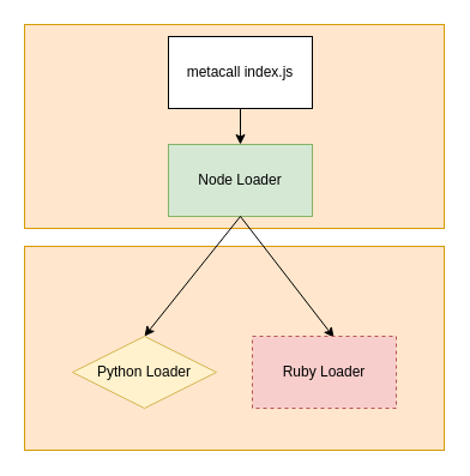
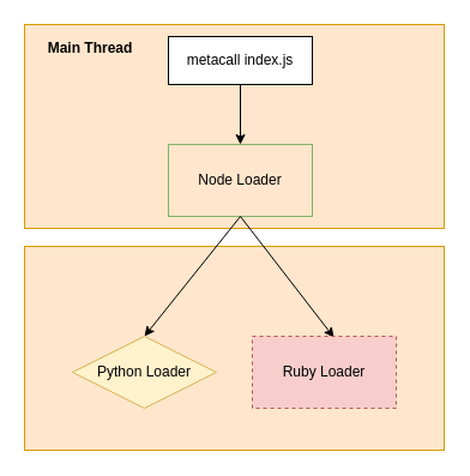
  <mxCell id="0" />
  <mxCell id="1" parent="0" />
  <mxCell id="2" value="" style="rounded=0;whiteSpace=wrap;html=1;fillColor=#ffe6cc;strokeColor=#d79b00;" vertex="1" parent="1"><mxGeometry x="20" y="205" width="350" height="170" as="geometry" /></mxCell>
  <mxCell id="3" value="" style="rounded=0;whiteSpace=wrap;html=1;fillColor=#ffe6cc;strokeColor=#d79b00;" vertex="1" parent="1"><mxGeometry x="20" y="20" width="350" height="170" as="geometry" /></mxCell>
- <mxCell id="4" value="metacall index.js" style="rounded=0;whiteSpace=wrap;html=1;" vertex="1" parent="1"><mxGeometry x="140" y="30" width="120" height="60" as="geometry" /></mxCell>
+ <mxCell id="4" value="metacall index.js" style="rounded=0;whiteSpace=wrap;html=1;" vertex="1" parent="1"><mxGeometry x="140" y="30" width="120" height="40" as="geometry" /></mxCell>
  <mxCell id="5" value="" style="endArrow=classic;html=1;exitX=0.5;exitY=1;exitDx=0;exitDy=0;" edge="1" parent="1" source="4"><mxGeometry width="50" height="50" relative="1" as="geometry"><mxPoint x="230" y="140" as="sourcePoint" /><mxPoint x="200" y="120" as="targetPoint" /></mxGeometry></mxCell>
- <mxCell id="6" value="Node Loader" style="rounded=0;whiteSpace=wrap;html=1;fillColor=#d5e8d4;strokeColor=#82b366;" vertex="1" parent="1"><mxGeometry x="140" y="120" width="120" height="60" as="geometry" /></mxCell>
+ <mxCell id="6" value="Node Loader" style="rounded=0;whiteSpace=wrap;html=1;fillColor=#ffe6cc;strokeColor=#82b366;" vertex="1" parent="1"><mxGeometry x="140" y="120" width="120" height="60" as="geometry" /></mxCell>
  <mxCell id="7" value="" style="endArrow=classic;html=1;entryX=0.5;entryY=0;entryDx=0;entryDy=0;" edge="1" parent="1" target="9"><mxGeometry width="50" height="50" relative="1" as="geometry"><mxPoint x="200" y="180" as="sourcePoint" /><mxPoint x="130" y="250" as="targetPoint" /></mxGeometry></mxCell>
  <mxCell id="8" value="" style="endArrow=classic;html=1;entryX=0.567;entryY=0.017;entryDx=0;entryDy=0;entryPerimeter=0;" edge="1" parent="1" target="10"><mxGeometry width="50" height="50" relative="1" as="geometry"><mxPoint x="200" y="180" as="sourcePoint" /><mxPoint x="260" y="250" as="targetPoint" /></mxGeometry></mxCell>
  <mxCell id="9" value="Python Loader" style="rhombus;whiteSpace=wrap;html=1;fillColor=#fff2cc;strokeColor=#d6b656;" vertex="1" parent="1"><mxGeometry x="60" y="280" width="120" height="60" as="geometry" /></mxCell>
  <mxCell id="10" value="&lt;div&gt;Ruby Loader&lt;/div&gt;" style="rounded=0;whiteSpace=wrap;html=1;fillColor=#f8cecc;strokeColor=#b85450;dashed=1;" vertex="1" parent="1"><mxGeometry x="210" y="280" width="120" height="60" as="geometry" /></mxCell>
+ <mxCell id="11" value="&lt;b&gt;Main Thread&lt;/b&gt;" style="text;html=1;strokeColor=none;fillColor=none;align=center;verticalAlign=middle;whiteSpace=wrap;rounded=0;" vertex="1" parent="1"><mxGeometry x="30" y="30" width="90" height="20" as="geometry" /></mxCell>
  <mxCell id="12" style="edgeStyle=orthogonalEdgeStyle;rounded=0;orthogonalLoop=1;jettySize=auto;html=1;exitX=0.5;exitY=1;exitDx=0;exitDy=0;" edge="1" parent="1" source="2" target="2"><mxGeometry relative="1" as="geometry" /></mxCell>
